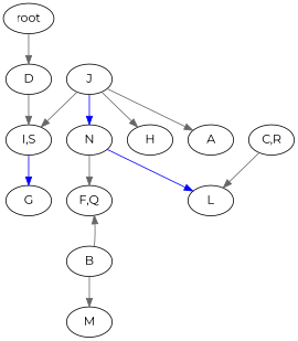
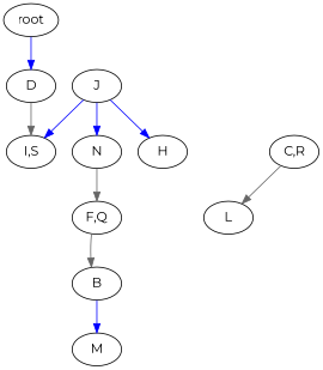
  strict digraph {
    fontname=Montserrat
    node [fontname=Montserrat]
    edge [color=gray40 fontname=Montserrat]
    n1 [label=root]
    n2 [label=D]
    n3 [label="I,S"]
    n4 [label=J]
    n5 [label=N]
    n6 [label=H]
-   n7 [label=A]
    n8 [label=L]
    n9 [label="F,Q"]
-   n10 [label=G]
    n11 [label=B]
    n12 [label=M]
    n13 [label="C,R"]
-   n1 -> n2
+   n1 -> n2 [color=blue]
    n2 -> n3
-   n3 -> n10 [color=blue]
-   n4 -> n3
+   n4 -> n3 [color=blue]
    n4 -> n5 [color=blue]
-   n4 -> n6
-   n4 -> n7
-   n5 -> n8 [color=blue]
+   n4 -> n6 [color=blue]
    n5 -> n9
-   n11 -> n9
-   n11 -> n12
+   n9 -> n11
+   n11 -> n12 [color=blue]
    n13 -> n8
  }
